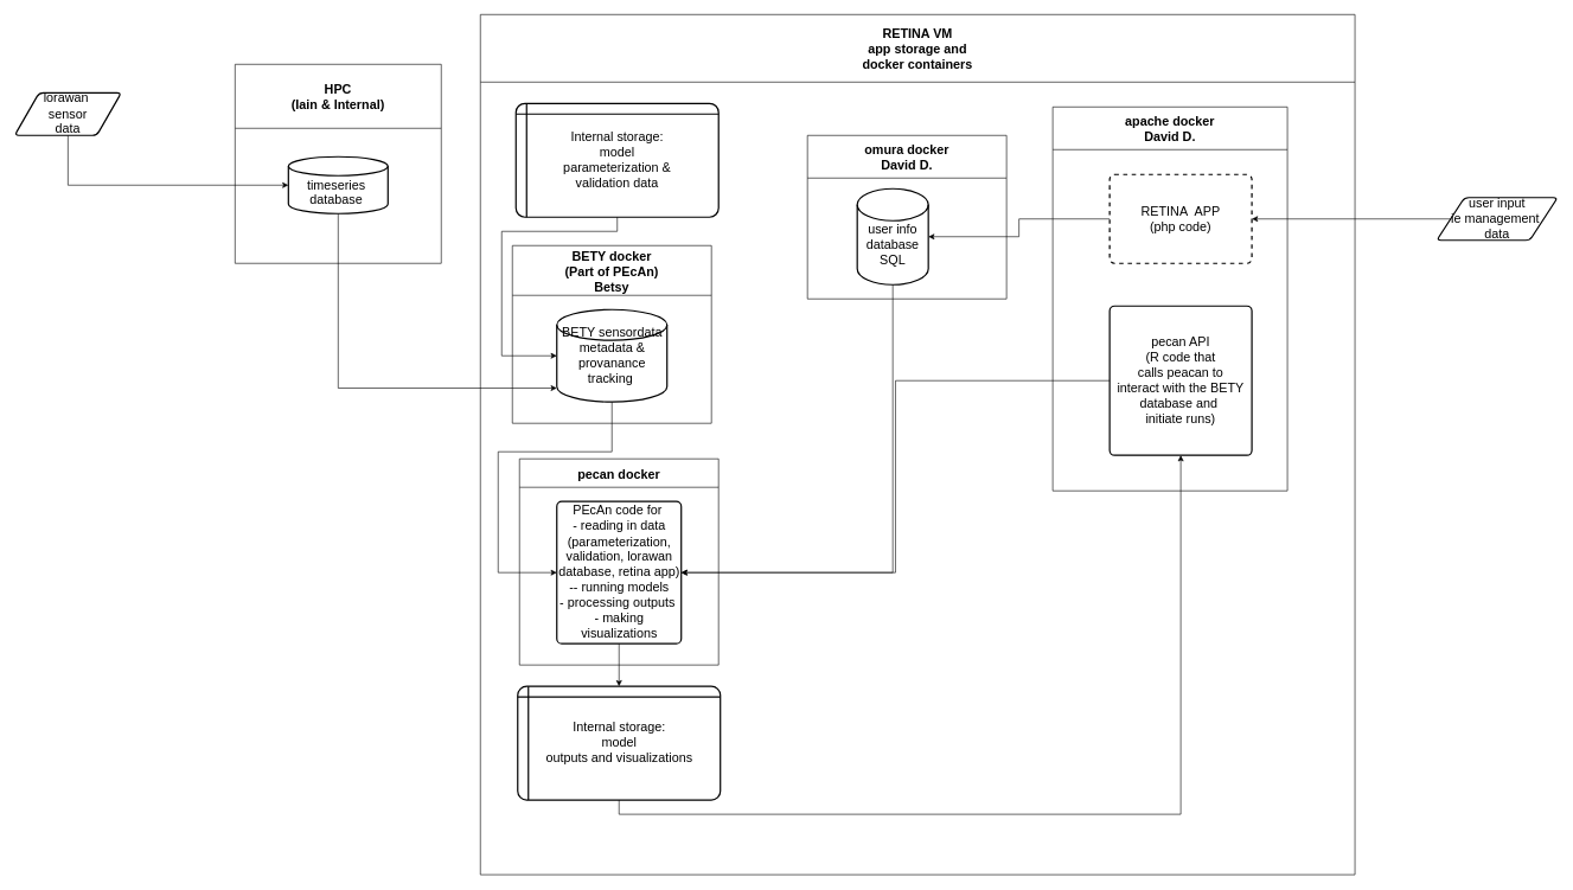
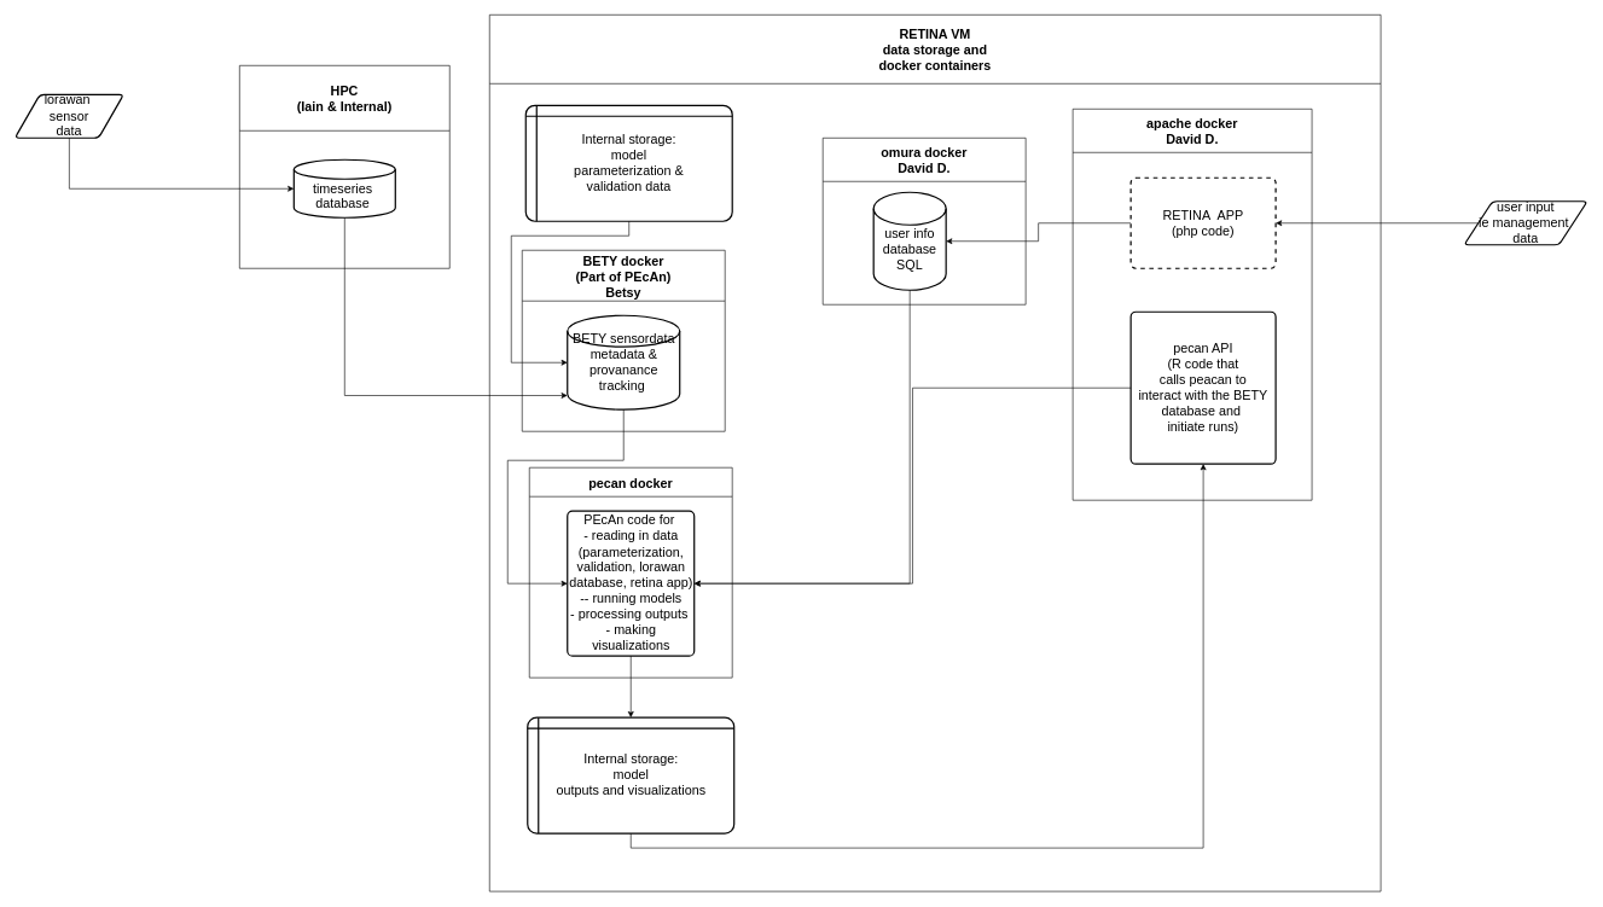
  <mxCell id="0" />
  <mxCell id="1" parent="0" />
  <mxCell id="2" value="HPC&#10;(Iain &amp; Internal)" style="swimlane;startSize=90;fontSize=18;" parent="1" vertex="1"><mxGeometry x="330" y="90" width="290" height="280" as="geometry" /></mxCell>
  <mxCell id="3" value="&lt;br style=&quot;font-size: 18px;&quot;&gt;timeseries&amp;nbsp;&lt;br style=&quot;font-size: 18px;&quot;&gt;database&amp;nbsp;" style="strokeWidth=2;html=1;shape=mxgraph.flowchart.database;whiteSpace=wrap;fontSize=18;" parent="2" vertex="1"><mxGeometry x="75" y="130" width="140" height="80" as="geometry" /></mxCell>
- <mxCell id="4" value="RETINA VM&#10;app storage and&#10;docker containers" style="swimlane;startSize=95;fontSize=18;" parent="1" vertex="1"><mxGeometry x="675" y="20" width="1230" height="1210" as="geometry" /></mxCell>
+ <mxCell id="4" value="RETINA VM&#10;data storage and&#10;docker containers" style="swimlane;startSize=95;fontSize=18;" parent="1" vertex="1"><mxGeometry x="675" y="20" width="1230" height="1210" as="geometry" /></mxCell>
  <mxCell id="5" value="apache docker&#10;David D." style="swimlane;startSize=60;fontSize=18;" parent="4" vertex="1"><mxGeometry x="805" y="130" width="330" height="540" as="geometry" /></mxCell>
  <mxCell id="6" value="RETINA&amp;nbsp; APP&lt;br&gt;(php code)" style="rounded=1;whiteSpace=wrap;html=1;absoluteArcSize=1;arcSize=14;strokeWidth=2;fontSize=18;dashed=1;" parent="5" vertex="1"><mxGeometry x="80" y="95" width="200" height="125" as="geometry" /></mxCell>
  <mxCell id="7" value="pecan API&lt;br&gt;(R code that&lt;br&gt;calls peacan to&lt;br&gt;interact with the BETY database and&amp;nbsp;&lt;br&gt;initiate runs)" style="rounded=1;whiteSpace=wrap;html=1;absoluteArcSize=1;arcSize=14;strokeWidth=2;fontSize=18;" vertex="1" parent="5"><mxGeometry x="80" y="280" width="200" height="210" as="geometry" /></mxCell>
  <mxCell id="8" value="omura docker&#10;David D." style="swimlane;startSize=60;fontSize=18;" vertex="1" parent="4"><mxGeometry x="460" y="170" width="280" height="230" as="geometry" /></mxCell>
  <mxCell id="9" value="&lt;br style=&quot;font-size: 18px;&quot;&gt;user info &lt;br style=&quot;font-size: 18px;&quot;&gt;database SQL" style="strokeWidth=2;html=1;shape=mxgraph.flowchart.database;whiteSpace=wrap;fontSize=18;" parent="8" vertex="1"><mxGeometry x="70" y="75" width="100" height="135" as="geometry" /></mxCell>
  <mxCell id="10" style="edgeStyle=orthogonalEdgeStyle;rounded=0;orthogonalLoop=1;jettySize=auto;html=1;exitX=0;exitY=0.5;exitDx=0;exitDy=0;entryX=1;entryY=0.5;entryDx=0;entryDy=0;entryPerimeter=0;fontSize=18;" parent="4" source="6" target="9" edge="1"><mxGeometry relative="1" as="geometry" /></mxCell>
  <mxCell id="11" value="BETY docker&#10;(Part of PEcAn)&#10;Betsy" style="swimlane;startSize=70;fontSize=18;" vertex="1" parent="4"><mxGeometry x="45" y="325" width="280" height="250" as="geometry" /></mxCell>
  <mxCell id="12" value="BETY sensordata&lt;br style=&quot;font-size: 18px;&quot;&gt;metadata &amp;amp; provanance tracking&amp;nbsp;" style="strokeWidth=2;html=1;shape=mxgraph.flowchart.database;whiteSpace=wrap;fontSize=18;" vertex="1" parent="11"><mxGeometry x="62.5" y="90" width="155" height="130" as="geometry" /></mxCell>
  <mxCell id="13" value="pecan docker" style="swimlane;startSize=40;fontSize=18;" vertex="1" parent="4"><mxGeometry x="55" y="625" width="280" height="290" as="geometry" /></mxCell>
  <mxCell id="14" value="PEcAn code for&amp;nbsp;&lt;br style=&quot;font-size: 18px;&quot;&gt;- reading in data (parameterization, validation, lorawan database, retina app)&lt;br style=&quot;font-size: 18px;&quot;&gt;-- running models&lt;br style=&quot;font-size: 18px;&quot;&gt;- processing outputs&amp;nbsp;&lt;br style=&quot;font-size: 18px;&quot;&gt;- making visualizations" style="rounded=1;whiteSpace=wrap;html=1;absoluteArcSize=1;arcSize=14;strokeWidth=2;fontSize=18;" vertex="1" parent="13"><mxGeometry x="52.5" y="60" width="175" height="200" as="geometry" /></mxCell>
  <mxCell id="15" style="edgeStyle=orthogonalEdgeStyle;rounded=0;orthogonalLoop=1;jettySize=auto;html=1;exitX=0;exitY=0.5;exitDx=0;exitDy=0;entryX=1;entryY=0.5;entryDx=0;entryDy=0;" edge="1" parent="4" source="7" target="14"><mxGeometry relative="1" as="geometry" /></mxCell>
  <mxCell id="16" style="edgeStyle=orthogonalEdgeStyle;rounded=0;orthogonalLoop=1;jettySize=auto;html=1;exitX=0.5;exitY=1;exitDx=0;exitDy=0;exitPerimeter=0;entryX=1;entryY=0.5;entryDx=0;entryDy=0;" edge="1" parent="4" source="9" target="14"><mxGeometry relative="1" as="geometry" /></mxCell>
  <mxCell id="17" value="&lt;font style=&quot;font-size: 18px;&quot;&gt;Internal storage:&lt;br&gt;model&lt;br style=&quot;&quot;&gt;parameterization &amp;amp;&lt;br style=&quot;&quot;&gt;validation data&lt;/font&gt;" style="shape=internalStorage;whiteSpace=wrap;html=1;dx=15;dy=15;rounded=1;arcSize=8;strokeWidth=2;" vertex="1" parent="4"><mxGeometry x="50" y="125" width="285" height="160" as="geometry" /></mxCell>
  <mxCell id="18" style="edgeStyle=orthogonalEdgeStyle;rounded=0;orthogonalLoop=1;jettySize=auto;html=1;exitX=0.5;exitY=1;exitDx=0;exitDy=0;entryX=0;entryY=0.5;entryDx=0;entryDy=0;entryPerimeter=0;" edge="1" parent="4" source="17" target="12"><mxGeometry relative="1" as="geometry"><Array as="points"><mxPoint x="193" y="305" /><mxPoint x="30" y="305" /><mxPoint x="30" y="480" /></Array></mxGeometry></mxCell>
  <mxCell id="19" style="edgeStyle=orthogonalEdgeStyle;rounded=0;orthogonalLoop=1;jettySize=auto;html=1;exitX=0.5;exitY=1;exitDx=0;exitDy=0;exitPerimeter=0;entryX=0;entryY=0.5;entryDx=0;entryDy=0;" edge="1" parent="4" source="12" target="14"><mxGeometry relative="1" as="geometry"><Array as="points"><mxPoint x="185" y="615" /><mxPoint x="25" y="615" /><mxPoint x="25" y="785" /></Array></mxGeometry></mxCell>
  <mxCell id="20" style="edgeStyle=orthogonalEdgeStyle;rounded=0;orthogonalLoop=1;jettySize=auto;html=1;exitX=0.5;exitY=1;exitDx=0;exitDy=0;entryX=0.5;entryY=1;entryDx=0;entryDy=0;" edge="1" parent="4" source="21" target="7"><mxGeometry relative="1" as="geometry" /></mxCell>
- <mxCell id="21" value="&lt;font style=&quot;font-size: 18px;&quot;&gt;Internal storage:&lt;br&gt;model&lt;br style=&quot;&quot;&gt;outputs and visualizations&lt;br&gt;&lt;/font&gt;" style="shape=internalStorage;whiteSpace=wrap;html=1;dx=15;dy=15;rounded=1;arcSize=8;strokeWidth=2;" vertex="1" parent="4"><mxGeometry x="52.5" y="945" width="285" height="160" as="geometry" /></mxCell>
+ <mxCell id="21" value="&lt;font style=&quot;font-size: 18px;&quot;&gt;Internal storage:&lt;br&gt;model&lt;br style=&quot;&quot;&gt;outputs and visualizations&lt;br&gt;&lt;/font&gt;" style="shape=internalStorage;whiteSpace=wrap;html=1;dx=15;dy=15;rounded=1;arcSize=8;strokeWidth=2;" vertex="1" parent="4"><mxGeometry x="52.5" y="970" width="285" height="160" as="geometry" /></mxCell>
  <mxCell id="22" style="edgeStyle=orthogonalEdgeStyle;rounded=0;orthogonalLoop=1;jettySize=auto;html=1;exitX=0.5;exitY=1;exitDx=0;exitDy=0;" edge="1" parent="4" source="14" target="21"><mxGeometry relative="1" as="geometry" /></mxCell>
  <mxCell id="23" value="lorawan&amp;nbsp;&lt;br style=&quot;font-size: 18px;&quot;&gt;sensor&lt;br style=&quot;font-size: 18px;&quot;&gt;data" style="shape=parallelogram;html=1;strokeWidth=2;perimeter=parallelogramPerimeter;whiteSpace=wrap;rounded=1;arcSize=12;size=0.23;fontSize=18;" parent="1" vertex="1"><mxGeometry x="20" y="130" width="150" height="60" as="geometry" /></mxCell>
  <mxCell id="24" style="edgeStyle=orthogonalEdgeStyle;rounded=0;orthogonalLoop=1;jettySize=auto;html=1;exitX=0.5;exitY=1;exitDx=0;exitDy=0;entryX=0;entryY=0.5;entryDx=0;entryDy=0;entryPerimeter=0;" edge="1" parent="1" source="23" target="3"><mxGeometry relative="1" as="geometry" /></mxCell>
  <mxCell id="25" style="edgeStyle=orthogonalEdgeStyle;rounded=0;orthogonalLoop=1;jettySize=auto;html=1;exitX=0;exitY=0.5;exitDx=0;exitDy=0;entryX=1;entryY=0.5;entryDx=0;entryDy=0;" edge="1" parent="1" source="26" target="6"><mxGeometry relative="1" as="geometry" /></mxCell>
  <mxCell id="26" value="user input&lt;br style=&quot;font-size: 18px;&quot;&gt;ie management&amp;nbsp;&lt;br style=&quot;font-size: 18px;&quot;&gt;data" style="shape=parallelogram;html=1;strokeWidth=2;perimeter=parallelogramPerimeter;whiteSpace=wrap;rounded=1;arcSize=12;size=0.23;fontSize=18;" parent="1" vertex="1"><mxGeometry x="2020" y="277.5" width="170" height="60" as="geometry" /></mxCell>
  <mxCell id="27" style="edgeStyle=orthogonalEdgeStyle;rounded=0;orthogonalLoop=1;jettySize=auto;html=1;exitX=0.5;exitY=1;exitDx=0;exitDy=0;exitPerimeter=0;entryX=0;entryY=0.85;entryDx=0;entryDy=0;entryPerimeter=0;" edge="1" parent="1" source="3" target="12"><mxGeometry relative="1" as="geometry" /></mxCell>
